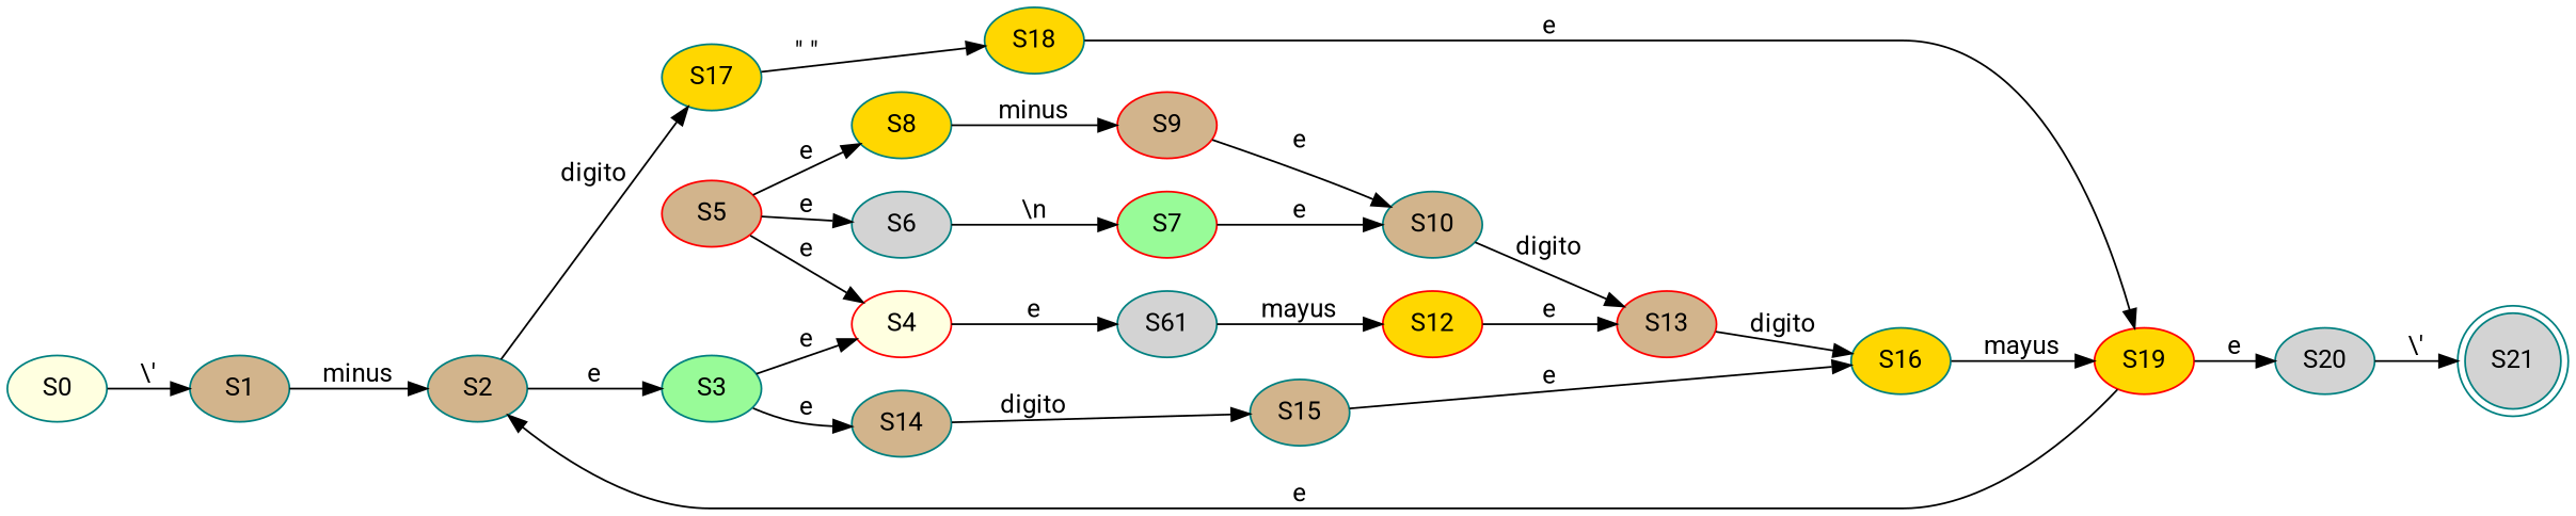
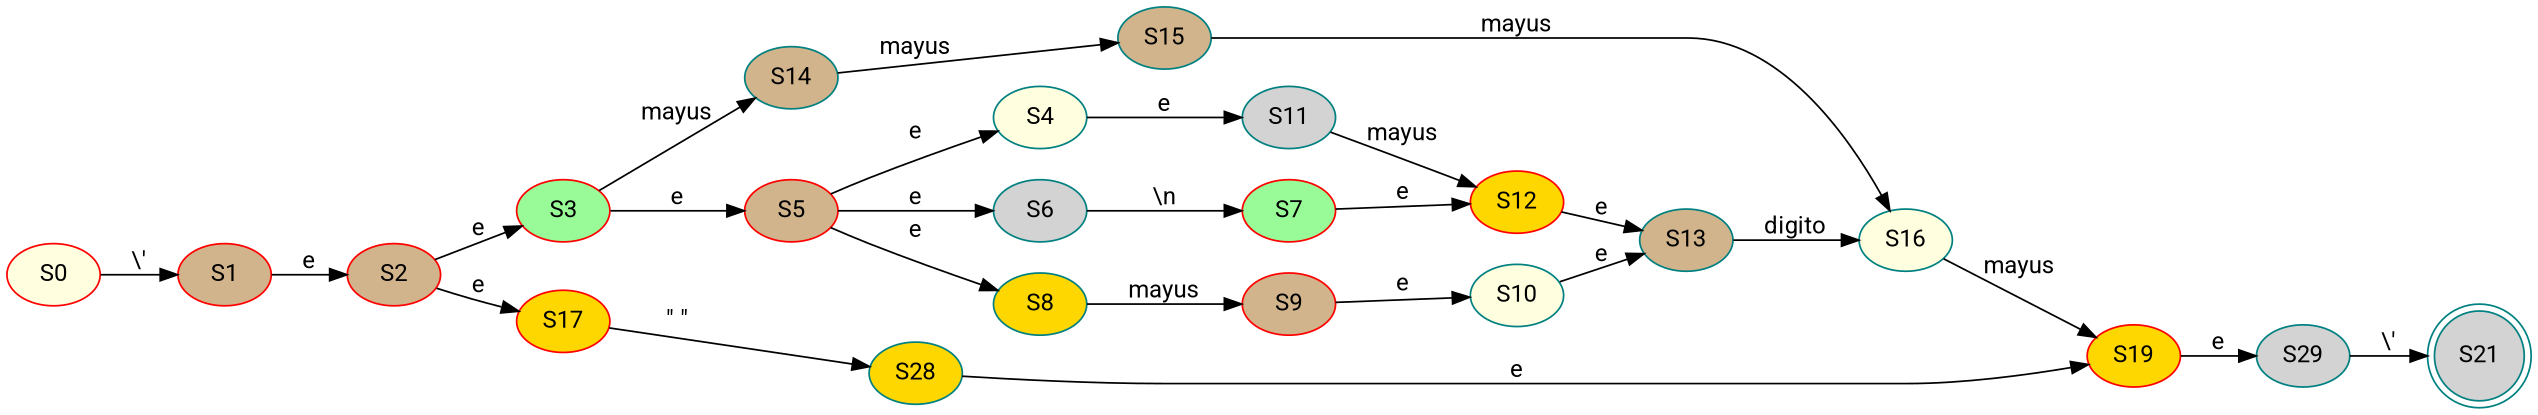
  digraph {
    fontname=Roboto
    rankdir=LR
    node [color=teal fillcolor=tan fontname=Roboto style=filled]
    edge [fontname=Roboto]
-   S0 [fillcolor=lightyellow]
-   S1
-   S2
-   S3 [fillcolor=palegreen]
-   S17 [fillcolor=gold]
-   S4 [color=red fillcolor=lightyellow]
+   S0 [color=red fillcolor=lightyellow]
+   S1 [color=red]
+   S2 [color=red]
+   S3 [color=red fillcolor=palegreen]
+   S17 [color=red fillcolor=gold]
+   S4 [fillcolor=lightyellow]
    S14
-   S18 [fillcolor=gold]
-   S11 [fillcolor=lightgrey label=S61]
+   S18 [fillcolor=gold label=S28]
+   S11 [fillcolor=lightgrey]
    S15
    S5 [color=red]
    S6 [fillcolor=lightgrey]
    S8 [fillcolor=gold]
    S12 [color=red fillcolor=gold]
    S7 [color=red fillcolor=palegreen]
    S9 [color=red]
-   S10
-   S13 [color=red]
-   S16 [fillcolor=gold]
+   S10 [fillcolor=lightyellow]
+   S13
+   S16 [fillcolor=lightyellow]
    S19 [color=red fillcolor=gold]
-   S20 [fillcolor=lightgrey]
+   S20 [fillcolor=lightgrey label=S29]
    S21 [fillcolor=lightgrey shape=doublecircle]
    S0 -> S1 [label="\\'"]
-   S1 -> S2 [label=minus]
+   S1 -> S2 [label=e]
    S2 -> S3 [label=e]
-   S2 -> S17 [label=digito]
-   S3 -> S4 [label=e]
-   S3 -> S14 [label=e]
+   S2 -> S17 [label=e]
+   S3 -> S5 [label=e]
+   S3 -> S14 [label=mayus]
    S17 -> S18 [label="\" \""]
    S4 -> S11 [label=e]
-   S14 -> S15 [label=digito]
+   S14 -> S15 [label=mayus]
    S18 -> S19 [label=e]
    S11 -> S12 [label=mayus]
-   S15 -> S16 [label=e]
+   S15 -> S16 [label=mayus]
    S5 -> S4 [label=e]
    S5 -> S6 [label=e]
    S5 -> S8 [label=e]
    S6 -> S7 [label="\\n"]
-   S8 -> S9 [label=minus]
+   S8 -> S9 [label=mayus]
    S12 -> S13 [label=e]
-   S7 -> S10 [label=e]
+   S7 -> S12 [label=e]
    S9 -> S10 [label=e]
-   S10 -> S13 [label=digito]
+   S10 -> S13 [label=e]
    S13 -> S16 [label=digito]
    S16 -> S19 [label=mayus]
-   S19 -> S2 [label=e]
    S19 -> S20 [label=e]
    S20 -> S21 [label="\\'"]
  }
